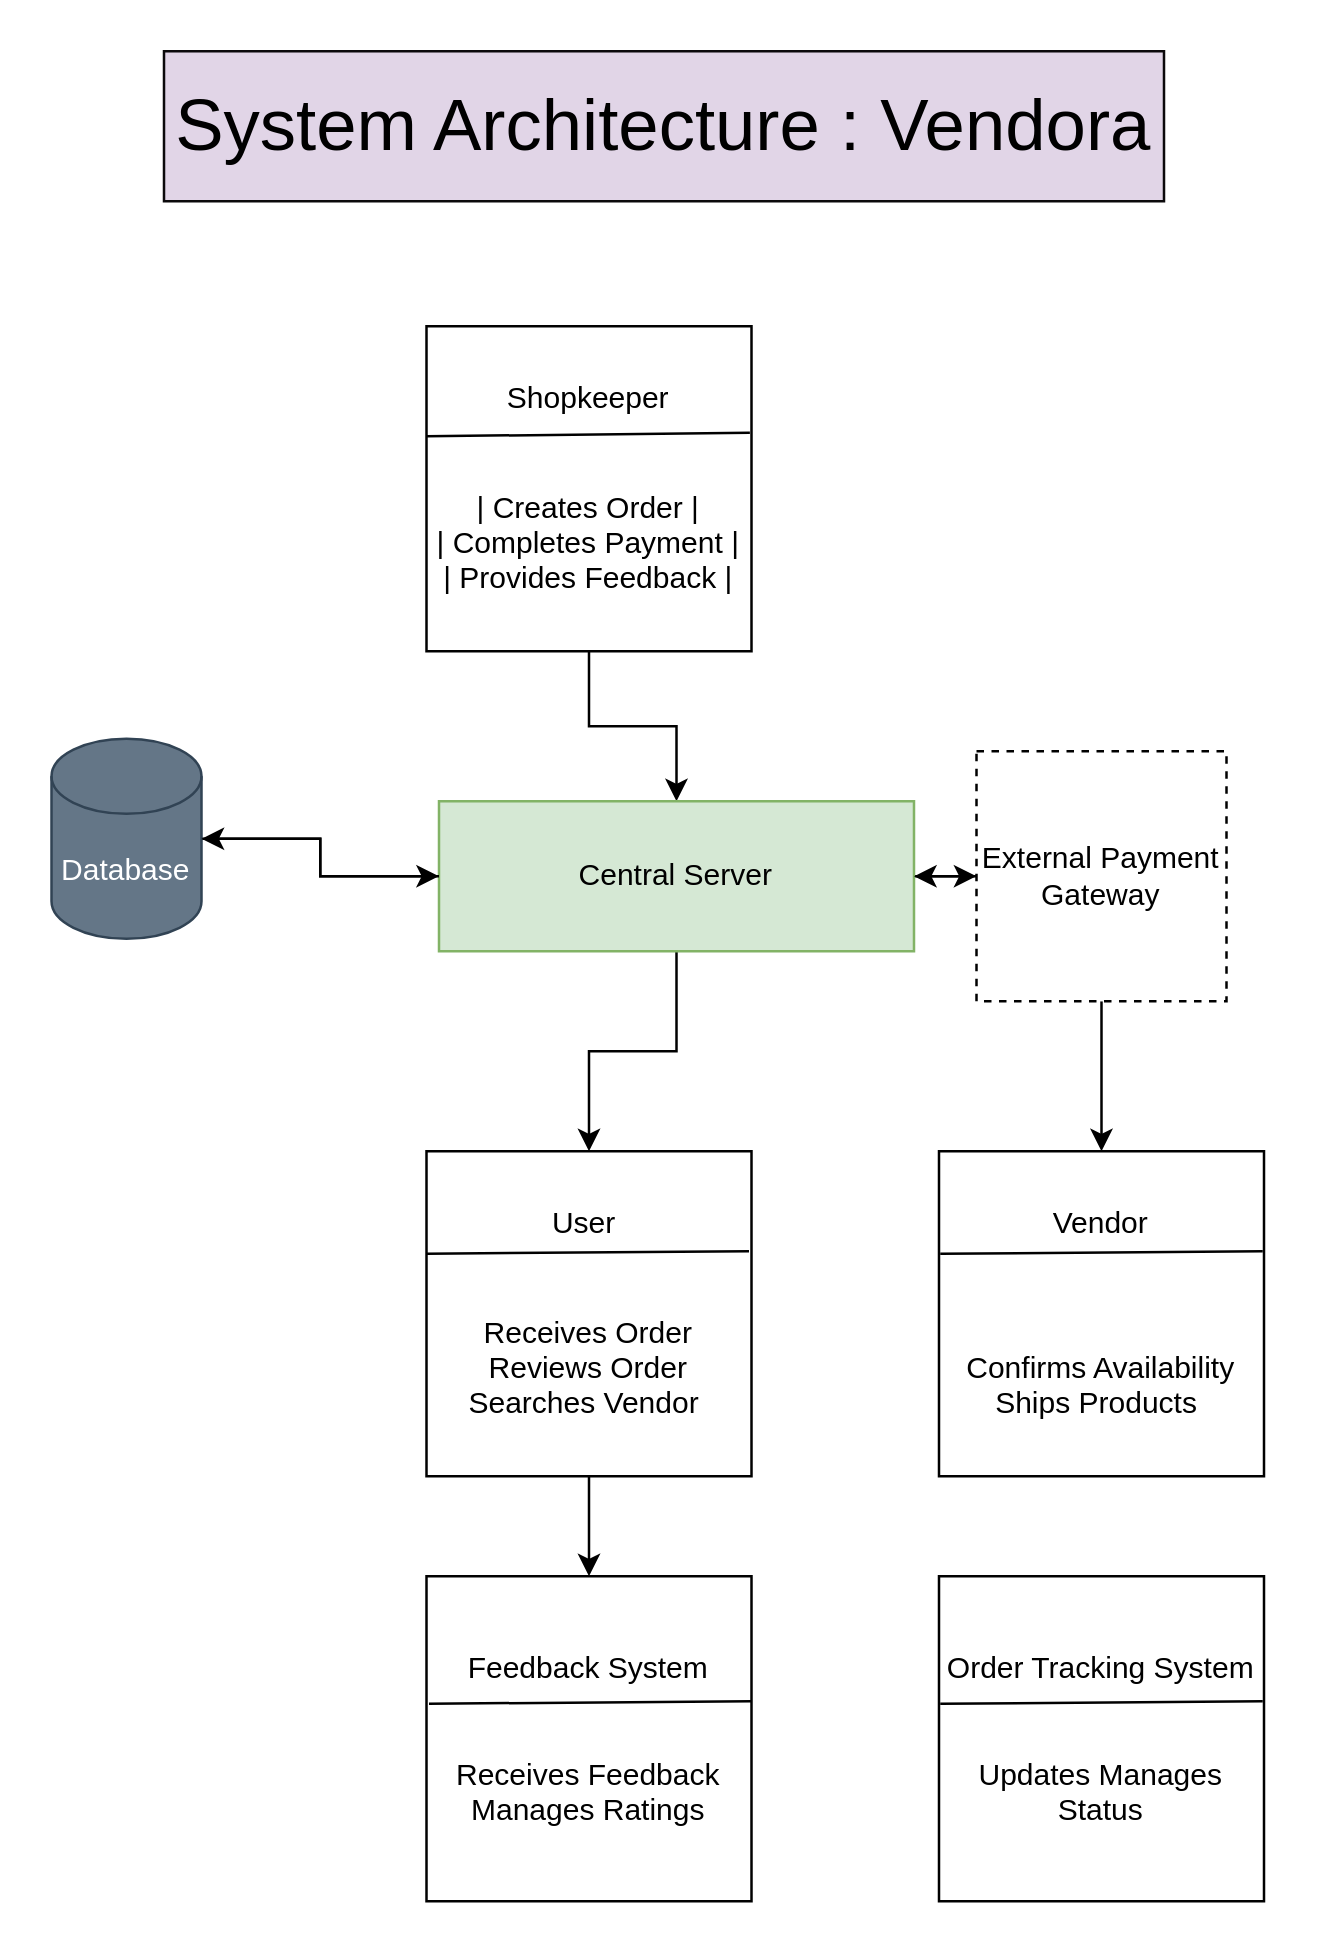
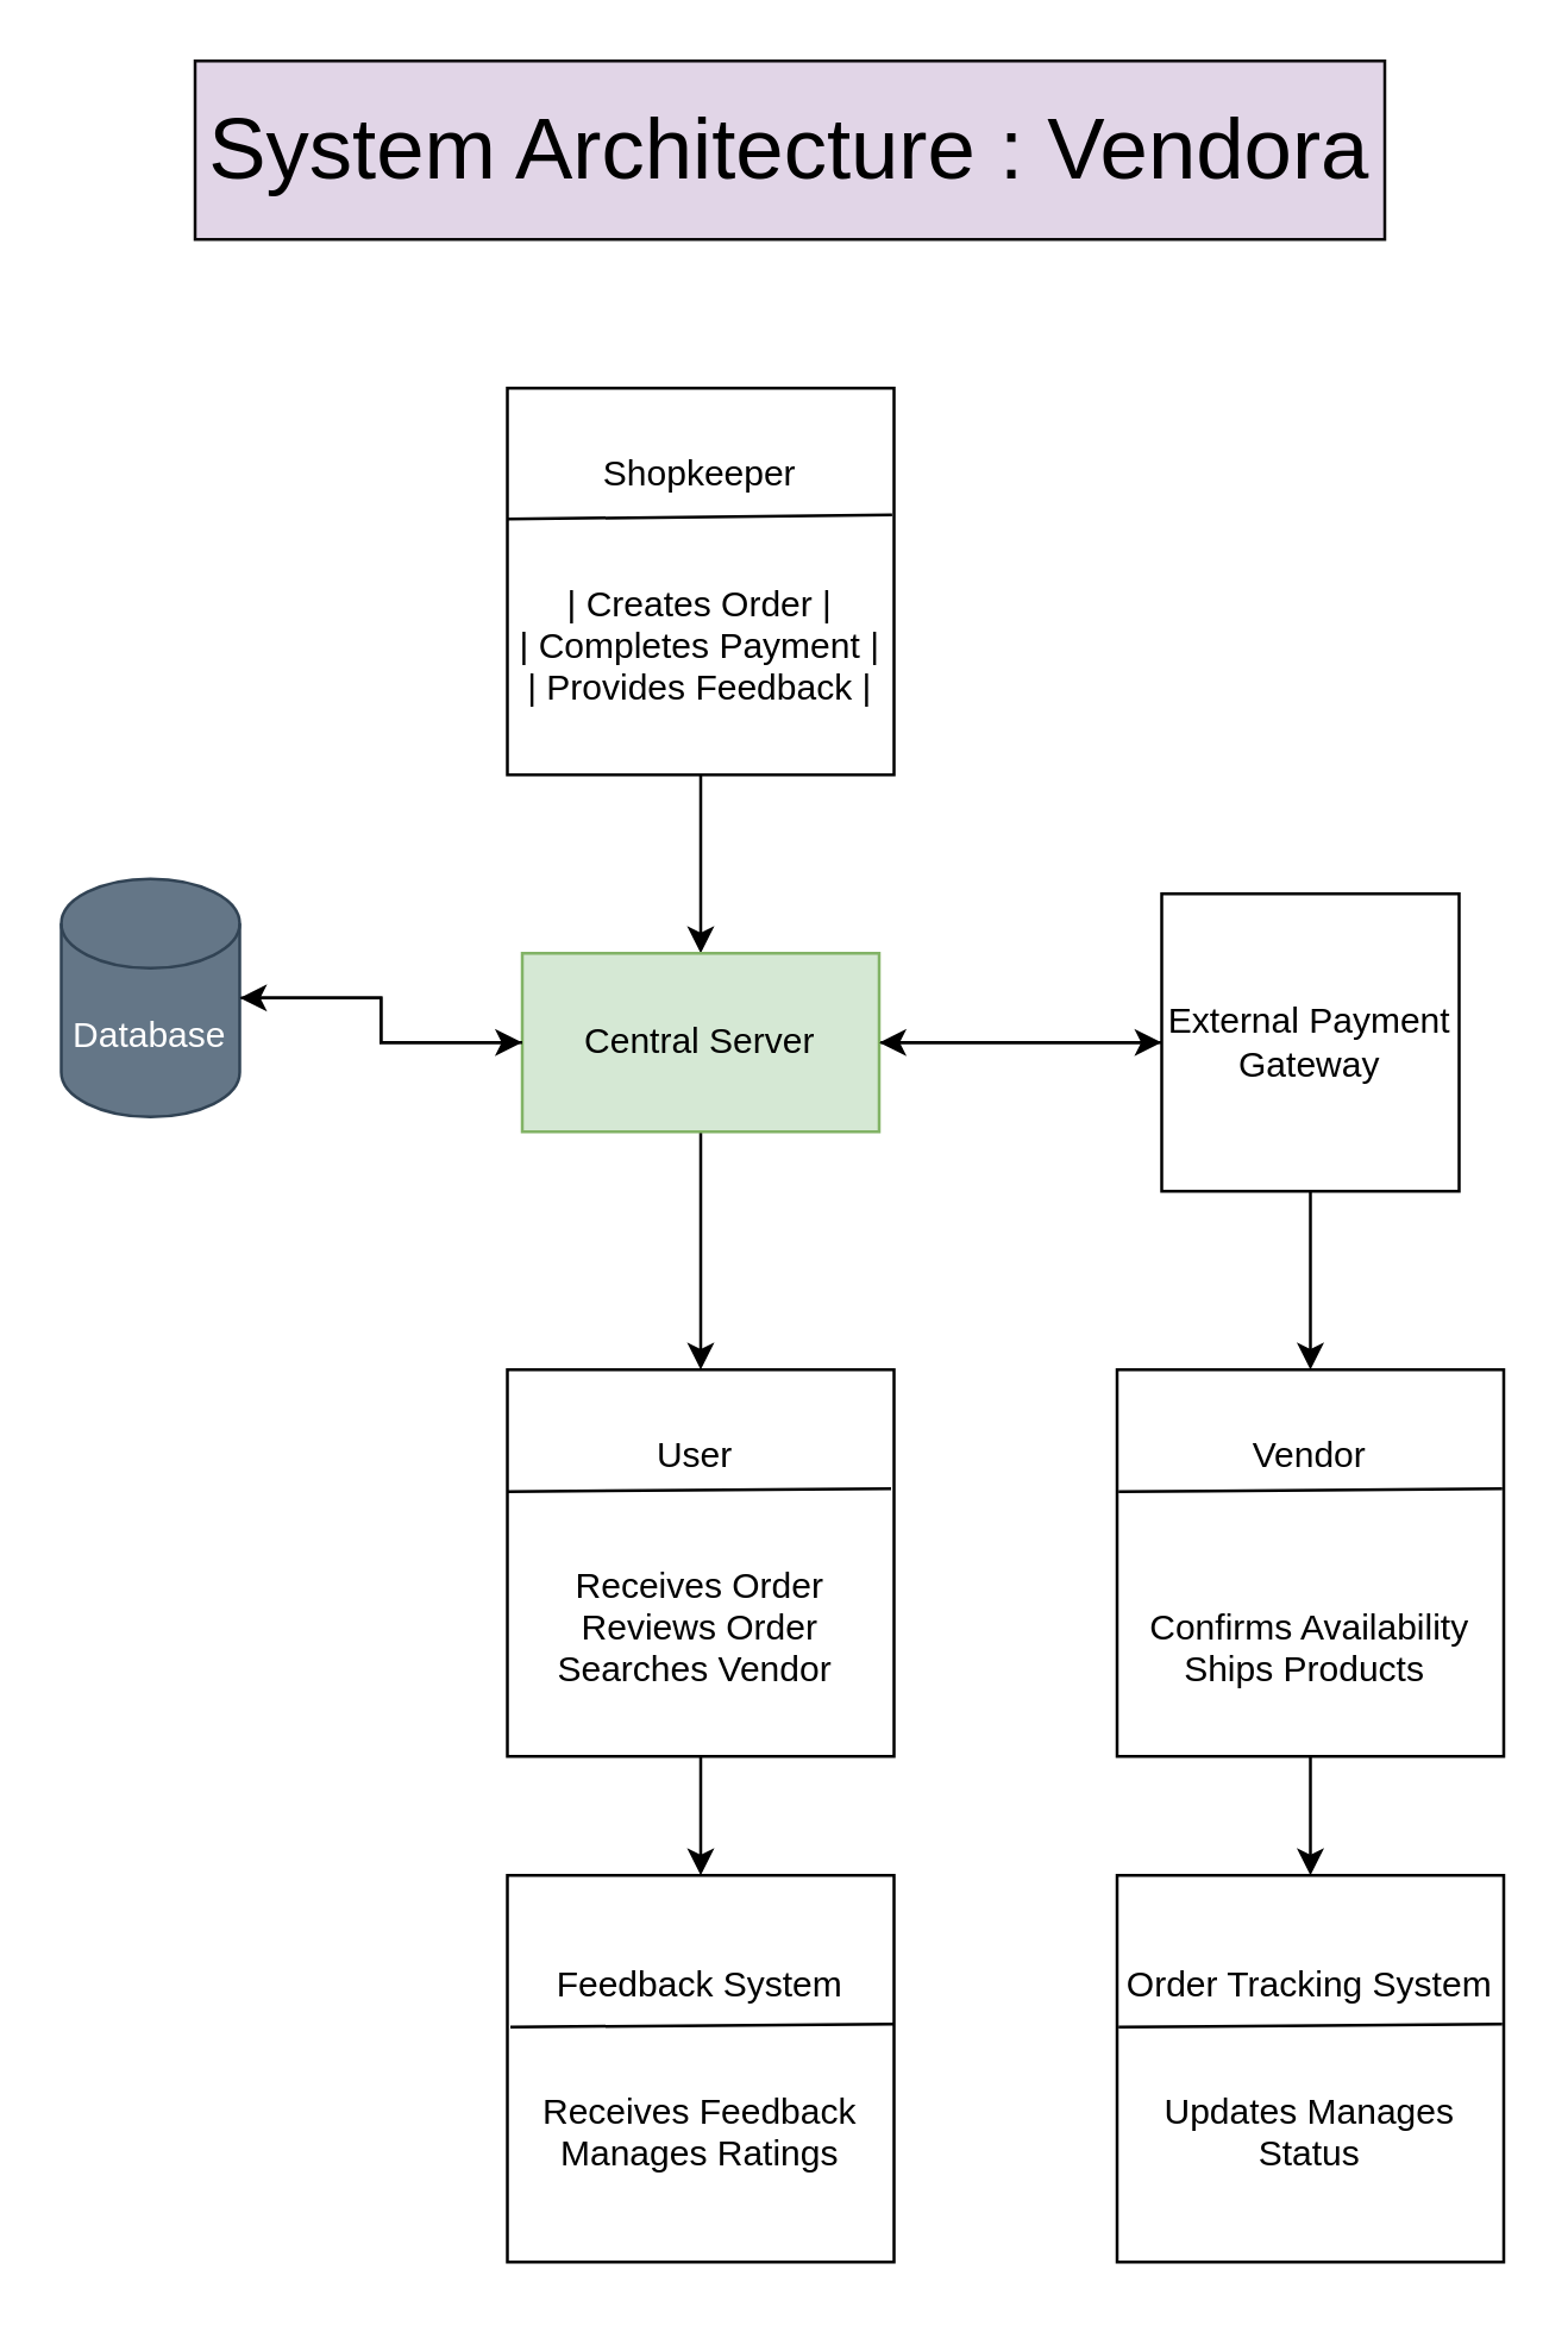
  <mxCell id="0" />
  <mxCell id="1" parent="0" />
  <mxCell id="2" value="&lt;font style=&quot;font-size: 29px;&quot;&gt;System Architecture : Vendora&lt;/font&gt;" style="rounded=0;whiteSpace=wrap;html=1;fillColor=#e1d5e7;strokeColor=#0b090b;" vertex="1" parent="1"><mxGeometry x="65" y="20" width="400" height="60" as="geometry" /></mxCell>
  <mxCell id="3" style="edgeStyle=orthogonalEdgeStyle;rounded=0;orthogonalLoop=1;jettySize=auto;html=1;exitX=0.5;exitY=1;exitDx=0;exitDy=0;entryX=0.5;entryY=0;entryDx=0;entryDy=0;" edge="1" parent="1" source="4" target="8"><mxGeometry relative="1" as="geometry" /></mxCell>
  <mxCell id="4" value="Shopkeeper&lt;br&gt;&lt;br&gt;&lt;br&gt;&lt;span&gt;| Creates &lt;/span&gt;&lt;span&gt;Order        &lt;/span&gt;&lt;span&gt;|&lt;br&gt;                         &lt;/span&gt;&lt;span&gt;|  &lt;/span&gt;&lt;span&gt;Completes &lt;/span&gt;&lt;span&gt;Payment    &lt;/span&gt;&lt;span&gt;|&lt;br&gt;                         &lt;/span&gt;&lt;span&gt;|  &lt;/span&gt;&lt;span&gt;Provides &lt;/span&gt;&lt;span&gt;Feedback |&lt;/span&gt;" style="whiteSpace=wrap;html=1;aspect=fixed;" vertex="1" parent="1"><mxGeometry x="170" y="130" width="130" height="130" as="geometry" /></mxCell>
  <mxCell id="5" value="" style="endArrow=none;html=1;rounded=0;entryX=0.995;entryY=0.328;entryDx=0;entryDy=0;entryPerimeter=0;" edge="1" parent="1" target="4"><mxGeometry width="50" height="50" relative="1" as="geometry"><mxPoint x="170" y="174" as="sourcePoint" /><mxPoint x="270" y="200" as="targetPoint" /><Array as="points" /></mxGeometry></mxCell>
  <mxCell id="6" style="edgeStyle=orthogonalEdgeStyle;rounded=0;orthogonalLoop=1;jettySize=auto;html=1;exitX=0.5;exitY=1;exitDx=0;exitDy=0;entryX=0.5;entryY=0;entryDx=0;entryDy=0;" edge="1" parent="1" source="8" target="12"><mxGeometry relative="1" as="geometry" /></mxCell>
  <mxCell id="7" style="edgeStyle=orthogonalEdgeStyle;rounded=0;orthogonalLoop=1;jettySize=auto;html=1;exitX=1;exitY=0.5;exitDx=0;exitDy=0;entryX=0;entryY=0.5;entryDx=0;entryDy=0;" edge="1" parent="1" source="8" target="16"><mxGeometry relative="1" as="geometry" /></mxCell>
- <mxCell id="8" value="Central Server" style="rounded=0;whiteSpace=wrap;html=1;fillColor=#d5e8d4;strokeColor=#82b366;" vertex="1" parent="1"><mxGeometry x="175" y="320" width="190" height="60" as="geometry" /></mxCell>
+ <mxCell id="8" value="Central Server" style="rounded=0;whiteSpace=wrap;html=1;fillColor=#d5e8d4;strokeColor=#82b366;" vertex="1" parent="1"><mxGeometry x="175" y="320" width="120" height="60" as="geometry" /></mxCell>
  <mxCell id="9" style="edgeStyle=orthogonalEdgeStyle;rounded=0;orthogonalLoop=1;jettySize=auto;html=1;exitX=1;exitY=0.5;exitDx=0;exitDy=0;exitPerimeter=0;entryX=0;entryY=0.5;entryDx=0;entryDy=0;" edge="1" parent="1" source="10" target="8"><mxGeometry relative="1" as="geometry" /></mxCell>
  <mxCell id="10" value="Database" style="shape=cylinder3;whiteSpace=wrap;html=1;boundedLbl=1;backgroundOutline=1;size=15;fillColor=#647687;fontColor=#ffffff;strokeColor=#314354;" vertex="1" parent="1"><mxGeometry x="20" y="295" width="60" height="80" as="geometry" /></mxCell>
  <mxCell id="11" style="edgeStyle=orthogonalEdgeStyle;rounded=0;orthogonalLoop=1;jettySize=auto;html=1;exitX=0.5;exitY=1;exitDx=0;exitDy=0;entryX=0.5;entryY=0;entryDx=0;entryDy=0;" edge="1" parent="1" source="12" target="21"><mxGeometry relative="1" as="geometry" /></mxCell>
  <mxCell id="12" value="User&amp;nbsp;&lt;br&gt;&lt;br&gt;&lt;br&gt;&lt;span&gt;Receives &lt;/span&gt;&lt;span&gt;Order&lt;br&gt;&lt;/span&gt;&lt;div&gt;&lt;span&gt;Reviews &lt;/span&gt;&lt;span&gt;Order&lt;br&gt;Searches Vendor&amp;nbsp;&lt;/span&gt;&lt;span&gt;&lt;/span&gt;&lt;/div&gt;" style="whiteSpace=wrap;html=1;aspect=fixed;" vertex="1" parent="1"><mxGeometry x="170" y="460" width="130" height="130" as="geometry" /></mxCell>
  <mxCell id="13" value="" style="endArrow=none;html=1;rounded=0;entryX=0.995;entryY=0.328;entryDx=0;entryDy=0;entryPerimeter=0;" edge="1" parent="1"><mxGeometry width="50" height="50" relative="1" as="geometry"><mxPoint x="170" y="501" as="sourcePoint" /><mxPoint x="299" y="500" as="targetPoint" /><Array as="points" /></mxGeometry></mxCell>
  <mxCell id="14" style="edgeStyle=orthogonalEdgeStyle;rounded=0;orthogonalLoop=1;jettySize=auto;html=1;exitX=0;exitY=0.5;exitDx=0;exitDy=0;entryX=1;entryY=0.5;entryDx=0;entryDy=0;" edge="1" parent="1" source="16" target="8"><mxGeometry relative="1" as="geometry" /></mxCell>
  <mxCell id="15" style="edgeStyle=orthogonalEdgeStyle;rounded=0;orthogonalLoop=1;jettySize=auto;html=1;exitX=0.5;exitY=1;exitDx=0;exitDy=0;entryX=0.5;entryY=0;entryDx=0;entryDy=0;" edge="1" parent="1" source="16" target="19"><mxGeometry relative="1" as="geometry" /></mxCell>
- <mxCell id="16" value="&lt;span&gt;External &lt;/span&gt;&lt;span&gt;Payment Gateway&lt;/span&gt;" style="whiteSpace=wrap;html=1;aspect=fixed;dashed=1;" vertex="1" parent="1"><mxGeometry x="390" y="300" width="100" height="100" as="geometry" /></mxCell>
+ <mxCell id="16" value="&lt;span&gt;External &lt;/span&gt;&lt;span&gt;Payment Gateway&lt;/span&gt;" style="whiteSpace=wrap;html=1;aspect=fixed;" vertex="1" parent="1"><mxGeometry x="390" y="300" width="100" height="100" as="geometry" /></mxCell>
  <mxCell id="17" style="edgeStyle=orthogonalEdgeStyle;rounded=0;orthogonalLoop=1;jettySize=auto;html=1;exitX=0;exitY=0.5;exitDx=0;exitDy=0;entryX=1;entryY=0.5;entryDx=0;entryDy=0;entryPerimeter=0;" edge="1" parent="1" source="8" target="10"><mxGeometry relative="1" as="geometry" /></mxCell>
+ <mxCell id="18" style="edgeStyle=orthogonalEdgeStyle;rounded=0;orthogonalLoop=1;jettySize=auto;html=1;exitX=0.5;exitY=1;exitDx=0;exitDy=0;entryX=0.5;entryY=0;entryDx=0;entryDy=0;" edge="1" parent="1" source="19" target="23"><mxGeometry relative="1" as="geometry" /></mxCell>
  <mxCell id="19" value="Vendor &lt;br&gt;&lt;br&gt;&lt;br&gt;&lt;br&gt;&lt;span&gt;Confirms &lt;/span&gt;&lt;span&gt;Availability&lt;/span&gt;&lt;span&gt;&lt;br&gt;&lt;/span&gt;&lt;div&gt;&lt;span style=&quot;background-color: initial;&quot;&gt;Ships &lt;/span&gt;&lt;span style=&quot;background-color: initial;&quot;&gt;Products&lt;/span&gt;&lt;span&gt;&amp;nbsp;&lt;/span&gt;&lt;span&gt;&lt;/span&gt;&lt;/div&gt;" style="whiteSpace=wrap;html=1;aspect=fixed;" vertex="1" parent="1"><mxGeometry x="375" y="460" width="130" height="130" as="geometry" /></mxCell>
  <mxCell id="20" value="" style="endArrow=none;html=1;rounded=0;entryX=0.995;entryY=0.328;entryDx=0;entryDy=0;entryPerimeter=0;" edge="1" parent="1"><mxGeometry width="50" height="50" relative="1" as="geometry"><mxPoint x="375.5" y="501" as="sourcePoint" /><mxPoint x="504.5" y="500" as="targetPoint" /><Array as="points" /></mxGeometry></mxCell>
  <mxCell id="21" value="&lt;span&gt;Feedback &lt;/span&gt;&lt;span&gt;System&lt;/span&gt;&lt;br&gt;&lt;br&gt;&lt;br&gt;&lt;span&gt;Receives &lt;/span&gt;&lt;span&gt;Feedback&lt;/span&gt;&lt;span&gt;&lt;br&gt;&lt;/span&gt;&lt;div&gt;&lt;span&gt;Manages &lt;/span&gt;&lt;span&gt;Ratings&lt;/span&gt;&lt;/div&gt;" style="whiteSpace=wrap;html=1;aspect=fixed;" vertex="1" parent="1"><mxGeometry x="170" y="630" width="130" height="130" as="geometry" /></mxCell>
  <mxCell id="22" value="" style="endArrow=none;html=1;rounded=0;entryX=0.995;entryY=0.328;entryDx=0;entryDy=0;entryPerimeter=0;" edge="1" parent="1"><mxGeometry width="50" height="50" relative="1" as="geometry"><mxPoint x="171" y="681" as="sourcePoint" /><mxPoint x="300" y="680" as="targetPoint" /><Array as="points" /></mxGeometry></mxCell>
  <mxCell id="23" value="&lt;span&gt;Order &lt;/span&gt;&lt;span&gt;Tracking&amp;nbsp;System&lt;/span&gt;&lt;br&gt;&lt;br&gt;&lt;br&gt;&lt;span&gt;Updates &lt;/span&gt;&lt;span&gt;Manages&lt;/span&gt;&lt;span&gt;&lt;br&gt;&lt;/span&gt;&lt;div&gt;Status&lt;/div&gt;" style="whiteSpace=wrap;html=1;aspect=fixed;" vertex="1" parent="1"><mxGeometry x="375" y="630" width="130" height="130" as="geometry" /></mxCell>
  <mxCell id="24" value="" style="endArrow=none;html=1;rounded=0;entryX=0.995;entryY=0.328;entryDx=0;entryDy=0;entryPerimeter=0;" edge="1" parent="1"><mxGeometry width="50" height="50" relative="1" as="geometry"><mxPoint x="375.5" y="681" as="sourcePoint" /><mxPoint x="504.5" y="680" as="targetPoint" /><Array as="points" /></mxGeometry></mxCell>
